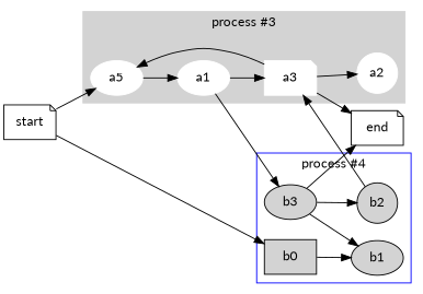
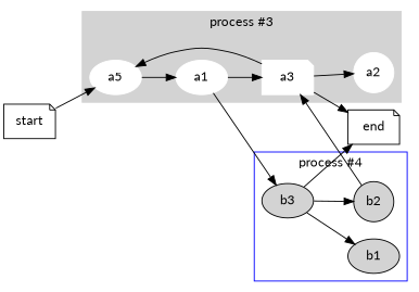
  digraph {
    fontname=Lato
    rankdir=LR
    node [fontname=Lato shape=ellipse style=filled]
    edge [fontname=Lato]
    n1 [color=white label=a5]
    a1 [color=white]
    a3 [color=white shape=note]
    a2 [color=white shape=circle]
-   b0 [shape=box]
    b1
    b3
    b2 [shape=circle]
    end [shape=note style=""]
    start [shape=note style=""]
    subgraph cluster_1 {
      color=lightgrey
      label="process #3"
      style=filled
      n1
      a1
      a3
      a2
    }
    subgraph cluster_2 {
      color=blue
      label="process #4"
-     b0
      b1
      b3
      b2
    }
    n1 -> a1
    a1 -> a3
    a1 -> b3
    a3 -> n1
    a3 -> a2
    a3 -> end
-   b0 -> b1
    b3 -> b1
    b3 -> b2
    b3 -> end
    b2 -> a3
    start -> n1
-   start -> b0
  }
